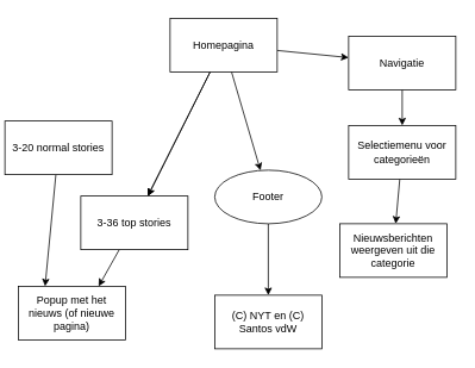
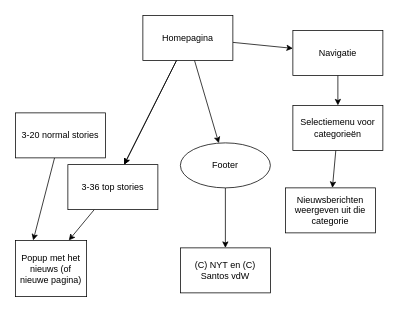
  <mxCell id="0" />
  <mxCell id="1" parent="0" />
  <mxCell id="2" value="" style="edgeStyle=none;html=1;" edge="1" parent="1" source="6" target="8"><mxGeometry relative="1" as="geometry" /></mxCell>
  <mxCell id="3" value="" style="edgeStyle=none;html=1;" edge="1" parent="1" source="6" target="8"><mxGeometry relative="1" as="geometry" /></mxCell>
  <mxCell id="4" value="" style="edgeStyle=none;html=1;" edge="1" parent="1" source="6" target="14"><mxGeometry relative="1" as="geometry" /></mxCell>
  <mxCell id="5" value="" style="edgeStyle=none;html=1;" edge="1" parent="1" source="6" target="18"><mxGeometry relative="1" as="geometry" /></mxCell>
  <mxCell id="6" value="Homepagina" style="whiteSpace=wrap;html=1;" vertex="1" parent="1"><mxGeometry x="190" y="20" width="120" height="60" as="geometry" /></mxCell>
  <mxCell id="7" style="edgeStyle=none;html=1;entryX=0.75;entryY=0;entryDx=0;entryDy=0;" edge="1" parent="1" source="8" target="16"><mxGeometry relative="1" as="geometry" /></mxCell>
  <mxCell id="8" value="3-36 top stories" style="whiteSpace=wrap;html=1;" vertex="1" parent="1"><mxGeometry x="90" y="219" width="120" height="60" as="geometry" /></mxCell>
  <mxCell id="9" style="edgeStyle=none;html=1;entryX=0.25;entryY=0;entryDx=0;entryDy=0;" edge="1" parent="1" source="10" target="16"><mxGeometry relative="1" as="geometry" /></mxCell>
- <mxCell id="10" value="3-20 normal stories" style="whiteSpace=wrap;html=1;" vertex="1" parent="1"><mxGeometry x="5" y="135" width="120" height="60" as="geometry" /></mxCell>
+ <mxCell id="10" value="3-20 normal stories" style="whiteSpace=wrap;html=1;" vertex="1" parent="1"><mxGeometry x="20" y="150" width="120" height="60" as="geometry" /></mxCell>
  <mxCell id="11" value="" style="edgeStyle=none;html=1;" edge="1" parent="1" source="12" target="15"><mxGeometry relative="1" as="geometry" /></mxCell>
  <mxCell id="12" value="Selectiemenu voor categorieën" style="whiteSpace=wrap;html=1;" vertex="1" parent="1"><mxGeometry x="390" y="140" width="120" height="60" as="geometry" /></mxCell>
  <mxCell id="13" value="" style="edgeStyle=none;html=1;" edge="1" parent="1" source="14" target="12"><mxGeometry relative="1" as="geometry" /></mxCell>
  <mxCell id="14" value="Navigatie" style="whiteSpace=wrap;html=1;" vertex="1" parent="1"><mxGeometry x="390" y="40" width="120" height="60" as="geometry" /></mxCell>
  <mxCell id="15" value="Nieuwsberichten weergeven uit die categorie" style="whiteSpace=wrap;html=1;" vertex="1" parent="1"><mxGeometry x="380" y="250" width="120" height="60" as="geometry" /></mxCell>
- <mxCell id="16" value="Popup met het nieuws (of nieuwe pagina)" style="whiteSpace=wrap;html=1;" vertex="1" parent="1"><mxGeometry x="20" y="320" width="120" height="60" as="geometry" /></mxCell>
+ <mxCell id="16" value="Popup met het nieuws (of nieuwe pagina)" style="whiteSpace=wrap;html=1;" vertex="1" parent="1"><mxGeometry x="20" y="320" width="95" height="75" as="geometry" /></mxCell>
  <mxCell id="17" value="" style="edgeStyle=none;html=1;" edge="1" parent="1" source="18" target="19"><mxGeometry relative="1" as="geometry" /></mxCell>
  <mxCell id="18" value="Footer" style="ellipse;whiteSpace=wrap;html=1;" vertex="1" parent="1"><mxGeometry x="240" y="190" width="120" height="60" as="geometry" /></mxCell>
  <mxCell id="19" value="(C) NYT en (C) Santos vdW" style="whiteSpace=wrap;html=1;" vertex="1" parent="1"><mxGeometry x="240" y="330" width="120" height="60" as="geometry" /></mxCell>
